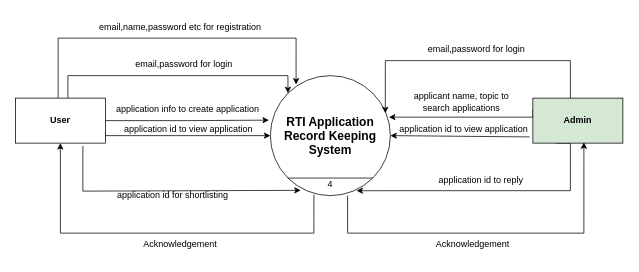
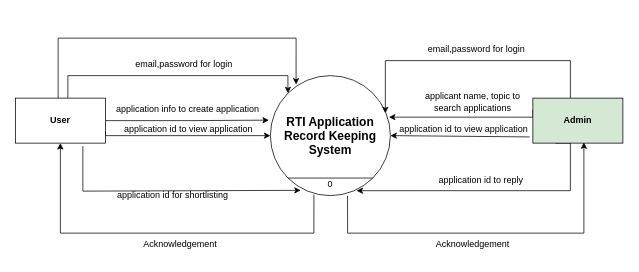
  <mxCell id="0" />
  <mxCell id="1" parent="0" />
  <mxCell id="2" value="&lt;font style=&quot;font-size: 16px;&quot;&gt;&lt;b&gt;RTI Application Record Keeping System&lt;/b&gt;&lt;/font&gt;" style="ellipse;whiteSpace=wrap;html=1;aspect=fixed;" parent="1" vertex="1"><mxGeometry x="360" y="100" width="160" height="160" as="geometry" /></mxCell>
  <mxCell id="3" style="edgeStyle=orthogonalEdgeStyle;rounded=0;orthogonalLoop=1;jettySize=auto;html=1;entryX=0;entryY=0;entryDx=0;entryDy=0;" parent="1" source="8" target="2" edge="1"><mxGeometry relative="1" as="geometry"><Array as="points"><mxPoint x="90" y="100" /><mxPoint x="383" y="100" /></Array></mxGeometry></mxCell>
  <mxCell id="4" style="edgeStyle=orthogonalEdgeStyle;rounded=0;orthogonalLoop=1;jettySize=auto;html=1;entryX=-0.012;entryY=0.371;entryDx=0;entryDy=0;entryPerimeter=0;" parent="1" source="8" target="2" edge="1"><mxGeometry relative="1" as="geometry" /></mxCell>
  <mxCell id="5" style="edgeStyle=orthogonalEdgeStyle;rounded=0;orthogonalLoop=1;jettySize=auto;html=1;exitX=1;exitY=0.75;exitDx=0;exitDy=0;entryX=0;entryY=0.5;entryDx=0;entryDy=0;" parent="1" source="8" target="2" edge="1"><mxGeometry relative="1" as="geometry"><Array as="points"><mxPoint x="140" y="180" /></Array></mxGeometry></mxCell>
  <mxCell id="6" style="edgeStyle=orthogonalEdgeStyle;rounded=0;orthogonalLoop=1;jettySize=auto;html=1;exitX=0.75;exitY=1;exitDx=0;exitDy=0;entryX=0.253;entryY=0.931;entryDx=0;entryDy=0;entryPerimeter=0;" parent="1" edge="1"><mxGeometry relative="1" as="geometry"><mxPoint x="110" y="194" as="sourcePoint" /><mxPoint x="400.48" y="252.96" as="targetPoint" /><Array as="points"><mxPoint x="110" y="254" /></Array></mxGeometry></mxCell>
  <mxCell id="7" style="edgeStyle=orthogonalEdgeStyle;rounded=0;orthogonalLoop=1;jettySize=auto;html=1;entryX=0.233;entryY=0.074;entryDx=0;entryDy=0;entryPerimeter=0;fontSize=16;" parent="1" edge="1"><mxGeometry relative="1" as="geometry"><mxPoint x="77" y="130" as="sourcePoint" /><mxPoint x="394.28" y="111.84" as="targetPoint" /><Array as="points"><mxPoint x="77" y="50" /><mxPoint x="394" y="50" /></Array></mxGeometry></mxCell>
  <mxCell id="8" value="&lt;b&gt;User&lt;/b&gt;" style="rounded=0;whiteSpace=wrap;html=1;" parent="1" vertex="1"><mxGeometry x="20" y="130" width="120" height="60" as="geometry" /></mxCell>
  <mxCell id="9" style="edgeStyle=orthogonalEdgeStyle;rounded=0;orthogonalLoop=1;jettySize=auto;html=1;entryX=0.958;entryY=0.313;entryDx=0;entryDy=0;entryPerimeter=0;" parent="1" source="12" target="2" edge="1"><mxGeometry relative="1" as="geometry"><Array as="points"><mxPoint x="760" y="80" /><mxPoint x="513" y="80" /></Array></mxGeometry></mxCell>
  <mxCell id="10" style="edgeStyle=orthogonalEdgeStyle;rounded=0;orthogonalLoop=1;jettySize=auto;html=1;exitX=0;exitY=0.25;exitDx=0;exitDy=0;entryX=0.988;entryY=0.346;entryDx=0;entryDy=0;entryPerimeter=0;" parent="1" source="12" target="2" edge="1"><mxGeometry relative="1" as="geometry"><Array as="points"><mxPoint x="710" y="155" /></Array></mxGeometry></mxCell>
  <mxCell id="11" style="edgeStyle=orthogonalEdgeStyle;rounded=0;orthogonalLoop=1;jettySize=auto;html=1;exitX=0.25;exitY=1;exitDx=0;exitDy=0;entryX=0.718;entryY=0.959;entryDx=0;entryDy=0;entryPerimeter=0;fontSize=16;" parent="1" source="12" target="2" edge="1"><mxGeometry relative="1" as="geometry"><Array as="points"><mxPoint x="760" y="190" /><mxPoint x="760" y="253" /></Array></mxGeometry></mxCell>
  <mxCell id="12" value="&lt;b&gt;Admin&lt;/b&gt;" style="rounded=0;whiteSpace=wrap;html=1;fillColor=#d5e8d4;" parent="1" vertex="1"><mxGeometry x="710" y="130" width="120" height="60" as="geometry" /></mxCell>
  <mxCell id="13" value="" style="endArrow=classic;html=1;rounded=0;exitX=0.363;exitY=0.991;exitDx=0;exitDy=0;exitPerimeter=0;entryX=0.5;entryY=1;entryDx=0;entryDy=0;" parent="1" source="2" target="8" edge="1"><mxGeometry width="50" height="50" relative="1" as="geometry"><mxPoint x="270" y="450" as="sourcePoint" /><mxPoint x="320" y="400" as="targetPoint" /><Array as="points"><mxPoint x="418" y="310" /><mxPoint x="80" y="310" /></Array></mxGeometry></mxCell>
  <mxCell id="14" value="Acknowledgement" style="text;html=1;strokeColor=none;fillColor=none;align=center;verticalAlign=middle;whiteSpace=wrap;rounded=0;" parent="1" vertex="1"><mxGeometry x="200" y="310" width="80" height="30" as="geometry" /></mxCell>
  <mxCell id="15" value="" style="endArrow=classic;html=1;rounded=0;exitX=0.643;exitY=1.001;exitDx=0;exitDy=0;exitPerimeter=0;entryX=0.567;entryY=0.983;entryDx=0;entryDy=0;entryPerimeter=0;" parent="1" source="2" target="12" edge="1"><mxGeometry width="50" height="50" relative="1" as="geometry"><mxPoint x="630" y="410" as="sourcePoint" /><mxPoint x="680" y="360" as="targetPoint" /><Array as="points"><mxPoint x="463" y="310" /><mxPoint x="778" y="310" /></Array></mxGeometry></mxCell>
  <mxCell id="16" value="Acknowledgement" style="text;html=1;strokeColor=none;fillColor=none;align=center;verticalAlign=middle;whiteSpace=wrap;rounded=0;" parent="1" vertex="1"><mxGeometry x="590" y="310" width="80" height="30" as="geometry" /></mxCell>
  <mxCell id="17" value="email,password for login" style="text;html=1;strokeColor=none;fillColor=none;align=center;verticalAlign=middle;whiteSpace=wrap;rounded=0;" parent="1" vertex="1"><mxGeometry x="170" y="70" width="150" height="30" as="geometry" /></mxCell>
  <mxCell id="18" value="email,password for login" style="text;html=1;strokeColor=none;fillColor=none;align=center;verticalAlign=middle;whiteSpace=wrap;rounded=0;" parent="1" vertex="1"><mxGeometry x="560" y="50" width="150" height="30" as="geometry" /></mxCell>
  <mxCell id="19" value="application info to create application" style="text;html=1;strokeColor=none;fillColor=none;align=center;verticalAlign=middle;whiteSpace=wrap;rounded=0;" parent="1" vertex="1"><mxGeometry x="150" y="130" width="200" height="30" as="geometry" /></mxCell>
  <mxCell id="20" value="application id to view application" style="text;html=1;strokeColor=none;fillColor=none;align=center;verticalAlign=middle;whiteSpace=wrap;rounded=0;" parent="1" vertex="1"><mxGeometry x="161" y="157" width="180" height="30" as="geometry" /></mxCell>
  <mxCell id="21" value="application id for shortlisting" style="text;html=1;strokeColor=none;fillColor=none;align=center;verticalAlign=middle;whiteSpace=wrap;rounded=0;" parent="1" vertex="1"><mxGeometry x="135" y="245" width="190" height="30" as="geometry" /></mxCell>
- <mxCell id="22" value="applicant name, topic to search applications" style="text;html=1;strokeColor=none;fillColor=none;align=center;verticalAlign=middle;whiteSpace=wrap;rounded=0;" parent="1" vertex="1"><mxGeometry x="545" y="120" width="140" height="30" as="geometry" /></mxCell>
+ <mxCell id="22" value="applicant name, topic to search applications" style="text;html=1;strokeColor=none;fillColor=none;align=center;verticalAlign=middle;whiteSpace=wrap;rounded=0;" parent="1" vertex="1"><mxGeometry x="560" y="120" width="140" height="30" as="geometry" /></mxCell>
  <mxCell id="23" value="application id to reply" style="text;html=1;strokeColor=none;fillColor=none;align=center;verticalAlign=middle;whiteSpace=wrap;rounded=0;" parent="1" vertex="1"><mxGeometry x="572" y="200" width="138" height="80" as="geometry" /></mxCell>
- <mxCell id="24" value="email,name,password etc for registration" style="text;html=1;strokeColor=none;fillColor=none;align=center;verticalAlign=middle;whiteSpace=wrap;rounded=0;" parent="1" vertex="1"><mxGeometry x="125" y="20" width="230" height="30" as="geometry" /></mxCell>
  <mxCell id="25" value="" style="endArrow=none;html=1;rounded=0;exitX=0;exitY=1;exitDx=0;exitDy=0;entryX=1;entryY=1;entryDx=0;entryDy=0;" parent="1" source="2" target="2" edge="1"><mxGeometry width="50" height="50" relative="1" as="geometry"><mxPoint x="420" y="240" as="sourcePoint" /><mxPoint x="470" y="190" as="targetPoint" /></mxGeometry></mxCell>
- <mxCell id="26" value="4" style="text;html=1;strokeColor=none;fillColor=none;align=center;verticalAlign=middle;whiteSpace=wrap;rounded=0;" parent="1" vertex="1"><mxGeometry x="410" y="230" width="60" height="30" as="geometry" /></mxCell>
+ <mxCell id="26" value="0" style="text;html=1;strokeColor=none;fillColor=none;align=center;verticalAlign=middle;whiteSpace=wrap;rounded=0;" parent="1" vertex="1"><mxGeometry x="410" y="230" width="60" height="30" as="geometry" /></mxCell>
  <mxCell id="27" value="" style="endArrow=classic;html=1;rounded=0;entryX=1;entryY=0.5;entryDx=0;entryDy=0;exitX=-0.036;exitY=0.862;exitDx=0;exitDy=0;exitPerimeter=0;" edge="1" parent="1" source="12" target="2"><mxGeometry width="50" height="50" relative="1" as="geometry"><mxPoint x="440" y="140" as="sourcePoint" /><mxPoint x="490" y="90" as="targetPoint" /></mxGeometry></mxCell>
  <mxCell id="28" value="application id to view application" style="text;html=1;strokeColor=none;fillColor=none;align=center;verticalAlign=middle;whiteSpace=wrap;rounded=0;" vertex="1" parent="1"><mxGeometry x="528" y="157" width="180" height="30" as="geometry" /></mxCell>
